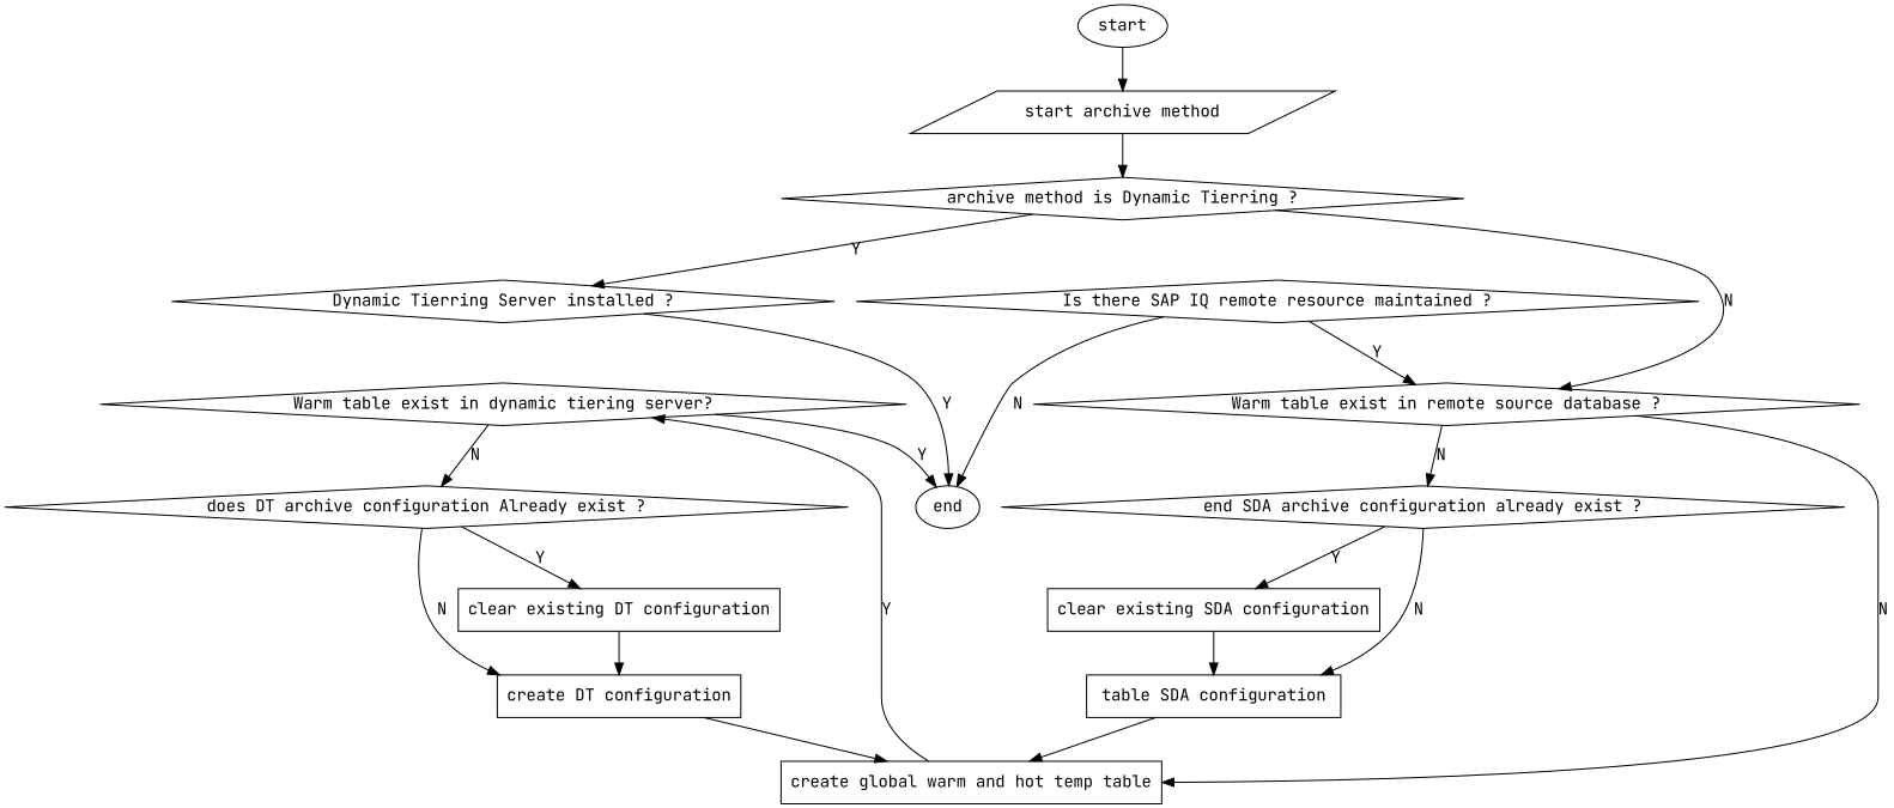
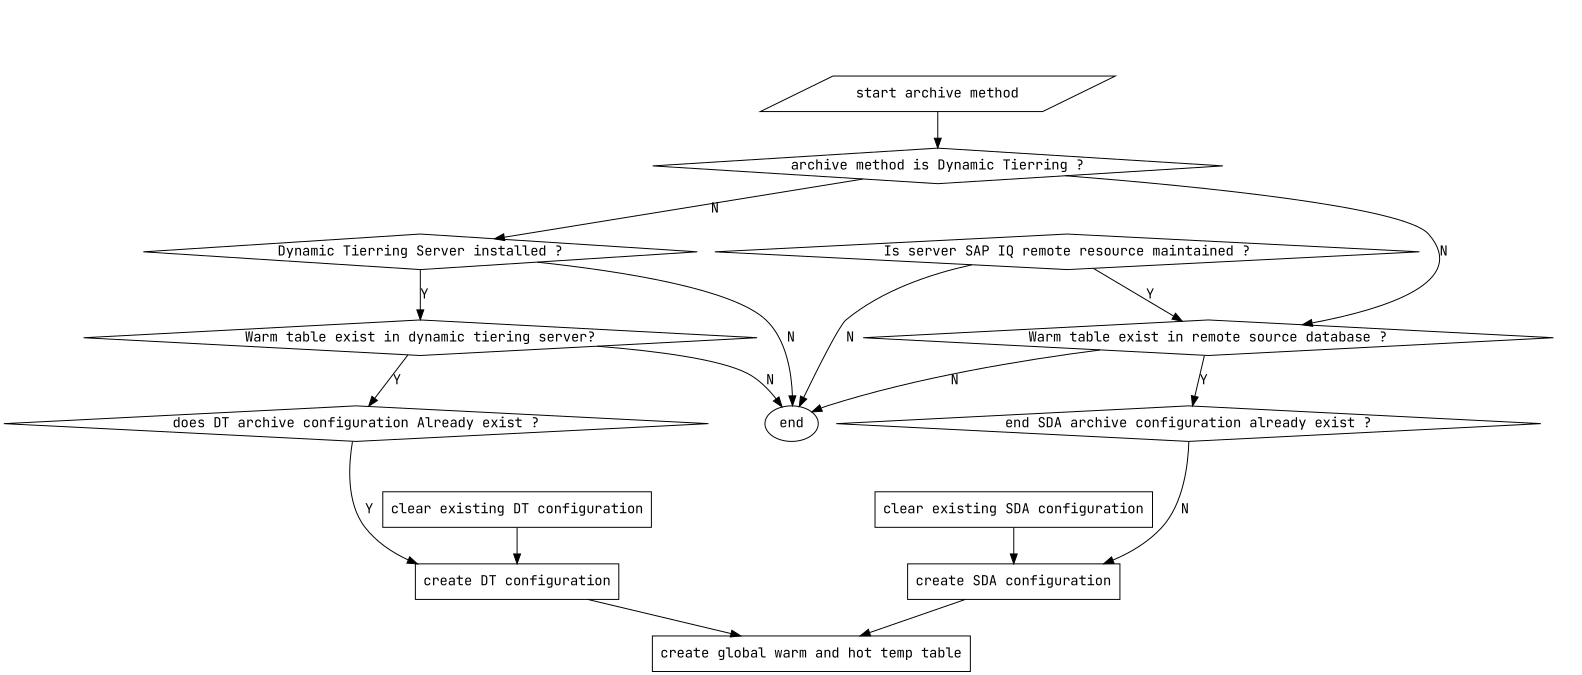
  digraph {
    fontname="JetBrains Mono"
    node [fontname="JetBrains Mono" shape=diamond]
    edge [fontname="JetBrains Mono"]
-   start [shape=ellipse]
    n2 [label="start archive method" shape=parallelogram]
    n3 [label="archive method is Dynamic Tierring ?"]
    n4 [label="Dynamic Tierring Server installed ?"]
    n5 [label="Warm table exist in remote source database ?"]
    n6 [label="Warm table exist in dynamic tiering server?"]
    end [shape=ellipse]
-   n8 [label="Is there SAP IQ remote resource maintained ?"]
+   n8 [label="Is server SAP IQ remote resource maintained ?"]
    n9 [label="does DT archive configuration Already exist ?"]
    n10 [label="create DT configuration" shape=box]
    n11 [label="clear existing DT configuration" shape=box]
    n12 [label="create global warm and hot temp table" shape=box]
    n13 [label="end SDA archive configuration already exist ?"]
-   n14 [label="table SDA configuration" shape=box]
+   n14 [label="create SDA configuration" shape=box]
    n15 [label="clear existing SDA configuration" shape=box]
-   start -> n2
    n2 -> n3
-   n3 -> n4 [label=Y]
+   n3 -> n4 [label=N]
    n3 -> n5 [label=N]
-   n12 -> n6 [label=Y]
-   n4 -> end [label=Y]
-   n5 -> n12 [label=N]
-   n5 -> n13 [label=N]
-   n6 -> end [label=Y]
-   n6 -> n9 [label=N]
+   n4 -> n6 [label=Y]
+   n4 -> end [label=N]
+   n5 -> end [label=N]
+   n5 -> n13 [label=Y]
+   n6 -> end [label=N]
+   n6 -> n9 [label=Y]
    n8 -> n5 [label=Y]
    n8 -> end [label=N]
-   n9 -> n10 [label=N]
-   n9 -> n11 [label=Y]
+   n9 -> n10 [label=Y]
    n10 -> n12
    n11 -> n10
    n13 -> n14 [label=N]
-   n13 -> n15 [label=Y]
    n14 -> n12
    n15 -> n14
  }
